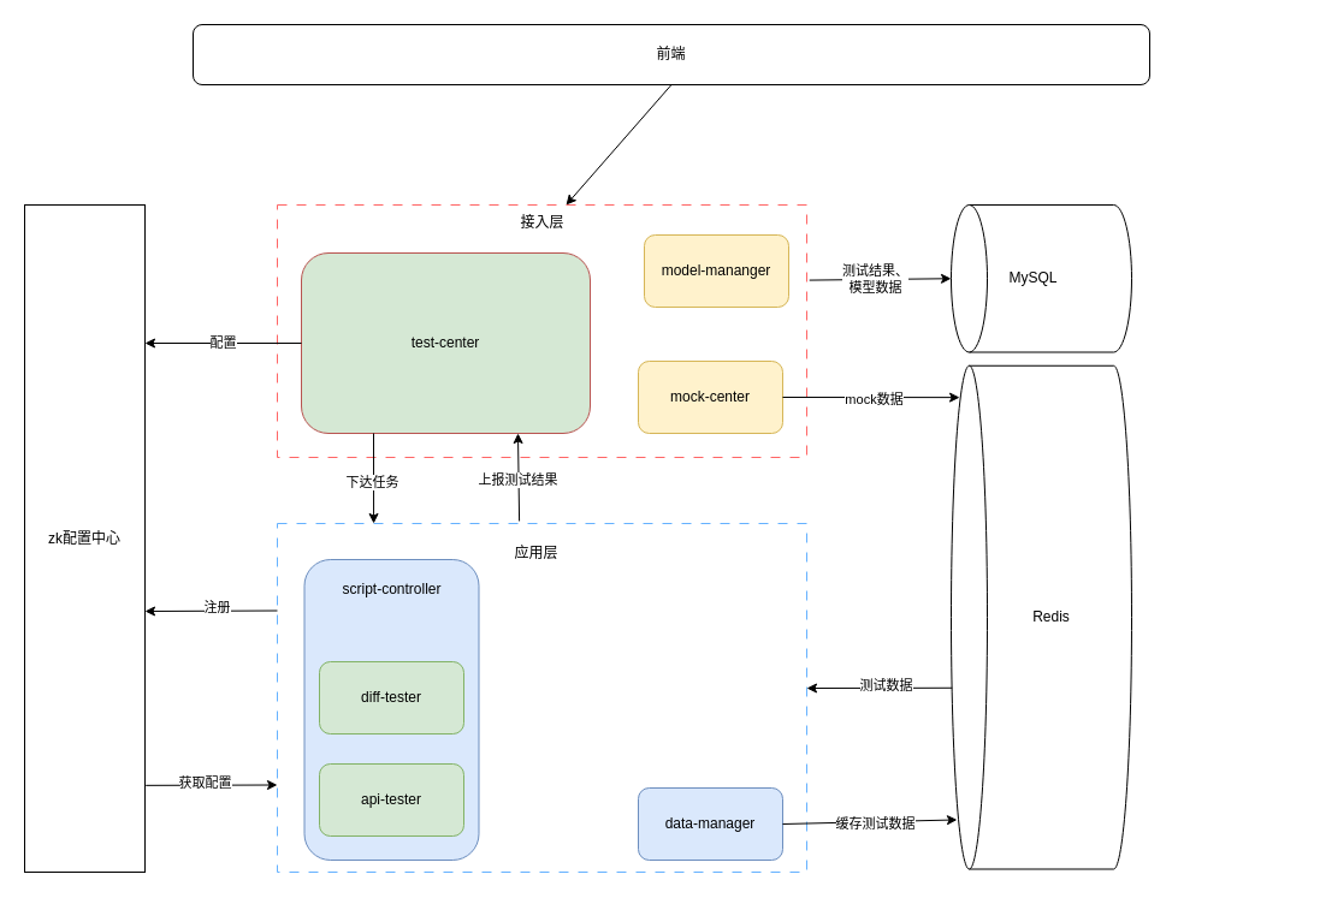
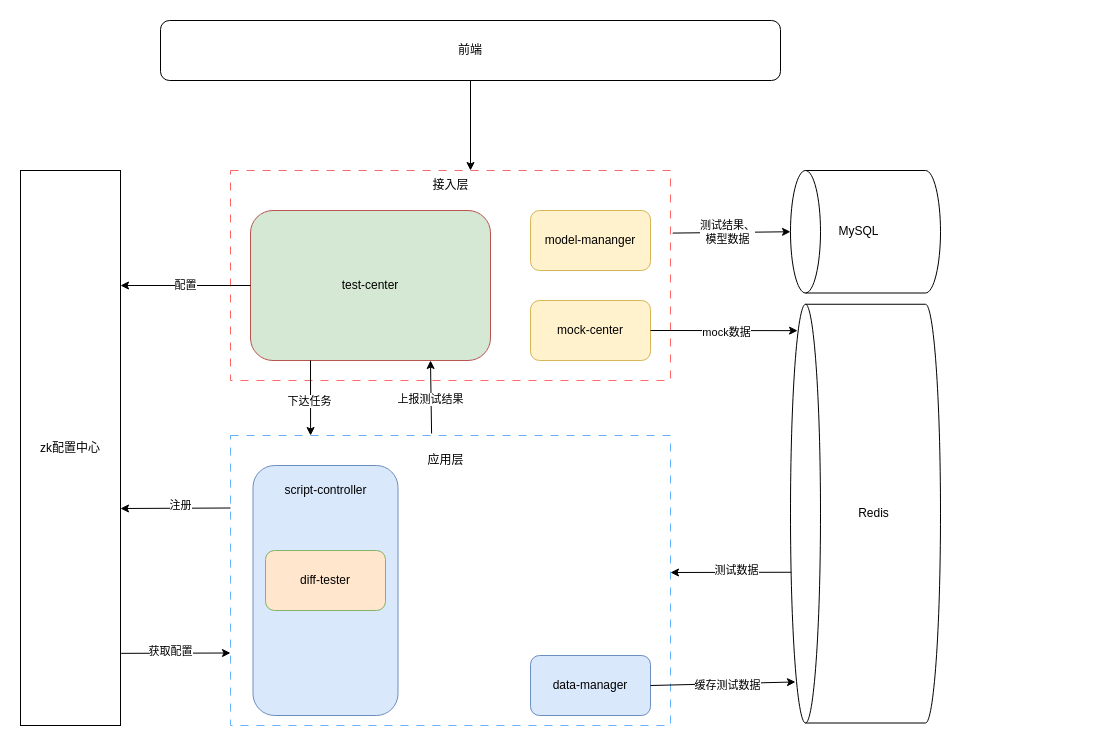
  <mxCell id="0" />
  <mxCell id="1" parent="0" />
  <mxCell id="2" value="" style="rounded=0;whiteSpace=wrap;html=1;dashed=1;dashPattern=8 8;strokeColor=#66B2FF;" parent="1" vertex="1"><mxGeometry x="230" y="435" width="440" height="290" as="geometry" /></mxCell>
  <mxCell id="3" value="script-controller" style="rounded=1;whiteSpace=wrap;html=1;fillColor=#dae8fc;strokeColor=#6c8ebf;" parent="1" vertex="1"><mxGeometry x="252.5" y="465" width="145" height="250" as="geometry" /></mxCell>
  <mxCell id="4" value="" style="rounded=0;whiteSpace=wrap;html=1;dashed=1;dashPattern=8 8;strokeColor=#FF6666;" parent="1" vertex="1"><mxGeometry x="230" y="170" width="440" height="210" as="geometry" /></mxCell>
  <mxCell id="5" value="data-manager" style="rounded=1;whiteSpace=wrap;html=1;fillColor=#dae8fc;strokeColor=#6c8ebf;" parent="1" vertex="1"><mxGeometry x="530" y="655" width="120" height="60" as="geometry" /></mxCell>
- <mxCell id="6" value="diff-tester" style="rounded=1;whiteSpace=wrap;html=1;fillColor=#d5e8d4;strokeColor=#82b366;" parent="1" vertex="1"><mxGeometry x="265" y="550" width="120" height="60" as="geometry" /></mxCell>
- <mxCell id="7" value="api-tester" style="rounded=1;whiteSpace=wrap;html=1;fillColor=#d5e8d4;strokeColor=#82b366;" parent="1" vertex="1"><mxGeometry x="265" y="635" width="120" height="60" as="geometry" /></mxCell>
+ <mxCell id="6" value="diff-tester" style="rounded=1;whiteSpace=wrap;html=1;fillColor=#ffe6cc;strokeColor=#82b366;" parent="1" vertex="1"><mxGeometry x="265" y="550" width="120" height="60" as="geometry" /></mxCell>
  <mxCell id="8" value="" style="shape=cylinder3;whiteSpace=wrap;html=1;boundedLbl=1;backgroundOutline=1;size=15;rotation=-90;" parent="1" vertex="1"><mxGeometry x="803.75" y="156.25" width="122.5" height="150" as="geometry" /></mxCell>
- <mxCell id="9" value="model-mananger" style="rounded=1;whiteSpace=wrap;html=1;fillColor=#fff2cc;strokeColor=#d6b656;" parent="1" vertex="1"><mxGeometry x="535" y="195" width="120" height="60" as="geometry" /></mxCell>
+ <mxCell id="9" value="model-mananger" style="rounded=1;whiteSpace=wrap;html=1;fillColor=#fff2cc;strokeColor=#d6b656;" parent="1" vertex="1"><mxGeometry x="530" y="210" width="120" height="60" as="geometry" /></mxCell>
  <mxCell id="10" value="test-center" style="rounded=1;whiteSpace=wrap;html=1;fillColor=#d5e8d4;strokeColor=#b85450;" parent="1" vertex="1"><mxGeometry x="250" y="210" width="240" height="150" as="geometry" /></mxCell>
  <mxCell id="11" value="zk配置中心" style="rounded=0;whiteSpace=wrap;html=1;" parent="1" vertex="1"><mxGeometry x="20" y="170" width="100" height="555" as="geometry" /></mxCell>
  <mxCell id="12" value="应用层" style="text;html=1;align=center;verticalAlign=middle;resizable=0;points=[];autosize=1;strokeColor=none;fillColor=none;" parent="1" vertex="1"><mxGeometry x="415" y="445" width="60" height="30" as="geometry" /></mxCell>
  <mxCell id="13" value="接入层" style="text;html=1;align=center;verticalAlign=middle;resizable=0;points=[];autosize=1;strokeColor=none;fillColor=none;" parent="1" vertex="1"><mxGeometry x="420" y="170" width="60" height="30" as="geometry" /></mxCell>
  <mxCell id="14" value="MySQL" style="text;html=1;align=center;verticalAlign=middle;resizable=0;points=[];autosize=1;strokeColor=none;fillColor=none;" parent="1" vertex="1"><mxGeometry x="827.5" y="216.25" width="60" height="30" as="geometry" /></mxCell>
  <mxCell id="15" value="" style="shape=cylinder3;whiteSpace=wrap;html=1;boundedLbl=1;backgroundOutline=1;size=15;rotation=-90;" parent="1" vertex="1"><mxGeometry x="655.63" y="438.13" width="418.75" height="150" as="geometry" /></mxCell>
  <mxCell id="16" value="Redis" style="text;html=1;align=center;verticalAlign=middle;resizable=0;points=[];autosize=1;strokeColor=none;fillColor=none;" parent="1" vertex="1"><mxGeometry x="847.5" y="497.5" width="50" height="30" as="geometry" /></mxCell>
- <mxCell id="17" value="前端" style="rounded=1;whiteSpace=wrap;html=1;" parent="1" vertex="1"><mxGeometry x="160" y="20" width="795" height="50" as="geometry" /></mxCell>
+ <mxCell id="17" value="前端" style="rounded=1;whiteSpace=wrap;html=1;" parent="1" vertex="1"><mxGeometry x="160" y="20" width="620" height="60" as="geometry" /></mxCell>
  <mxCell id="18" value="" style="endArrow=classic;html=1;rounded=0;exitX=0.5;exitY=1;exitDx=0;exitDy=0;" parent="1" source="17" edge="1"><mxGeometry width="50" height="50" relative="1" as="geometry"><mxPoint x="365" y="150" as="sourcePoint" /><mxPoint x="470" y="170" as="targetPoint" /></mxGeometry></mxCell>
  <mxCell id="19" value="配置" style="endArrow=classic;html=1;rounded=0;exitX=0;exitY=0.5;exitDx=0;exitDy=0;" parent="1" source="10" edge="1"><mxGeometry width="50" height="50" relative="1" as="geometry"><mxPoint x="140" y="355" as="sourcePoint" /><mxPoint x="120" y="285" as="targetPoint" /></mxGeometry></mxCell>
  <mxCell id="20" value="" style="endArrow=classic;html=1;rounded=0;entryX=0;entryY=0.75;entryDx=0;entryDy=0;exitX=1.007;exitY=0.87;exitDx=0;exitDy=0;exitPerimeter=0;" parent="1" source="11" target="2" edge="1"><mxGeometry width="50" height="50" relative="1" as="geometry"><mxPoint x="120" y="580" as="sourcePoint" /><mxPoint x="200" y="555" as="targetPoint" /></mxGeometry></mxCell>
  <mxCell id="21" value="获取配置" style="edgeLabel;html=1;align=center;verticalAlign=middle;resizable=0;points=[];" parent="20" vertex="1" connectable="0"><mxGeometry x="-0.109" y="2" relative="1" as="geometry"><mxPoint as="offset" /></mxGeometry></mxCell>
  <mxCell id="22" value="&lt;br&gt;&lt;br&gt;&lt;br&gt;&lt;br&gt;&lt;br&gt;&lt;br&gt;&lt;br&gt;&lt;br&gt;" style="endArrow=classic;html=1;rounded=0;entryX=0.5;entryY=0;entryDx=0;entryDy=0;entryPerimeter=0;exitX=1.005;exitY=0.298;exitDx=0;exitDy=0;exitPerimeter=0;" parent="1" source="4" target="8" edge="1"><mxGeometry width="50" height="50" relative="1" as="geometry"><mxPoint x="680" y="231" as="sourcePoint" /><mxPoint x="750" y="267.5" as="targetPoint" /></mxGeometry></mxCell>
  <mxCell id="23" value="测试结果、&lt;br&gt;模型数据" style="edgeLabel;html=1;align=center;verticalAlign=middle;resizable=0;points=[];" parent="22" vertex="1" connectable="0"><mxGeometry x="-0.086" relative="1" as="geometry"><mxPoint as="offset" /></mxGeometry></mxCell>
  <mxCell id="24" value="" style="endArrow=classic;html=1;rounded=0;exitX=1;exitY=0.5;exitDx=0;exitDy=0;entryX=0.098;entryY=0.033;entryDx=0;entryDy=0;entryPerimeter=0;" parent="1" source="5" target="15" edge="1"><mxGeometry width="50" height="50" relative="1" as="geometry"><mxPoint x="740" y="675" as="sourcePoint" /><mxPoint x="760" y="655" as="targetPoint" /></mxGeometry></mxCell>
  <mxCell id="25" value="缓存测试数据" style="edgeLabel;html=1;align=center;verticalAlign=middle;resizable=0;points=[];" parent="24" vertex="1" connectable="0"><mxGeometry x="0.045" y="-1" relative="1" as="geometry"><mxPoint as="offset" /></mxGeometry></mxCell>
  <mxCell id="26" value="" style="endArrow=classic;html=1;rounded=0;exitX=0.25;exitY=1;exitDx=0;exitDy=0;entryX=0.182;entryY=0;entryDx=0;entryDy=0;entryPerimeter=0;" parent="1" source="10" target="2" edge="1"><mxGeometry width="50" height="50" relative="1" as="geometry"><mxPoint x="720" y="445" as="sourcePoint" /><mxPoint x="770" y="395" as="targetPoint" /></mxGeometry></mxCell>
  <mxCell id="27" value="下达任务" style="edgeLabel;html=1;align=center;verticalAlign=middle;resizable=0;points=[];" parent="26" vertex="1" connectable="0"><mxGeometry x="0.067" y="-2" relative="1" as="geometry"><mxPoint as="offset" /></mxGeometry></mxCell>
  <mxCell id="28" value="script-controller" style="text;html=1;align=center;verticalAlign=middle;resizable=0;points=[];autosize=1;strokeColor=none;fillColor=none;" parent="1" vertex="1"><mxGeometry x="270" y="475" width="110" height="30" as="geometry" /></mxCell>
  <mxCell id="29" value="" style="endArrow=classic;html=1;rounded=0;entryX=0.75;entryY=1;entryDx=0;entryDy=0;exitX=0.457;exitY=-0.007;exitDx=0;exitDy=0;exitPerimeter=0;" parent="1" source="2" target="10" edge="1"><mxGeometry width="50" height="50" relative="1" as="geometry"><mxPoint x="430" y="395" as="sourcePoint" /><mxPoint x="460" y="385" as="targetPoint" /></mxGeometry></mxCell>
  <mxCell id="30" value="上报测试结果" style="edgeLabel;html=1;align=center;verticalAlign=middle;resizable=0;points=[];" parent="29" vertex="1" connectable="0"><mxGeometry x="-0.068" y="1" relative="1" as="geometry"><mxPoint as="offset" /></mxGeometry></mxCell>
  <mxCell id="31" value="mock-center" style="rounded=1;whiteSpace=wrap;html=1;fillColor=#fff2cc;strokeColor=#d6b656;" vertex="1" parent="1"><mxGeometry x="530" y="300" width="120" height="60" as="geometry" /></mxCell>
  <mxCell id="32" value="" style="endArrow=classic;html=1;rounded=0;exitX=0.36;exitY=0.005;exitDx=0;exitDy=0;exitPerimeter=0;" edge="1" parent="1" source="15"><mxGeometry width="50" height="50" relative="1" as="geometry"><mxPoint x="790" y="580" as="sourcePoint" /><mxPoint x="670" y="572" as="targetPoint" /></mxGeometry></mxCell>
  <mxCell id="33" value="测试数据" style="edgeLabel;html=1;align=center;verticalAlign=middle;resizable=0;points=[];" vertex="1" connectable="0" parent="32"><mxGeometry x="-0.083" y="-2" relative="1" as="geometry"><mxPoint as="offset" /></mxGeometry></mxCell>
  <mxCell id="34" value="" style="endArrow=classic;html=1;rounded=0;exitX=1;exitY=0.5;exitDx=0;exitDy=0;entryX=0.937;entryY=0.047;entryDx=0;entryDy=0;entryPerimeter=0;" edge="1" parent="1" source="31" target="15"><mxGeometry width="50" height="50" relative="1" as="geometry"><mxPoint x="710" y="430" as="sourcePoint" /><mxPoint x="750" y="340" as="targetPoint" /></mxGeometry></mxCell>
  <mxCell id="35" value="mock数据" style="edgeLabel;html=1;align=center;verticalAlign=middle;resizable=0;points=[];" vertex="1" connectable="0" parent="34"><mxGeometry x="0.047" y="-1" relative="1" as="geometry"><mxPoint x="-1" as="offset" /></mxGeometry></mxCell>
  <mxCell id="36" value="" style="endArrow=classic;html=1;rounded=0;exitX=0;exitY=0.25;exitDx=0;exitDy=0;" edge="1" parent="1" source="2"><mxGeometry width="50" height="50" relative="1" as="geometry"><mxPoint x="160" y="505" as="sourcePoint" /><mxPoint x="120" y="508" as="targetPoint" /></mxGeometry></mxCell>
  <mxCell id="37" value="注册" style="edgeLabel;html=1;align=center;verticalAlign=middle;resizable=0;points=[];" vertex="1" connectable="0" parent="36"><mxGeometry x="-0.263" y="2" relative="1" as="geometry"><mxPoint x="-10" y="-5" as="offset" /></mxGeometry></mxCell>
